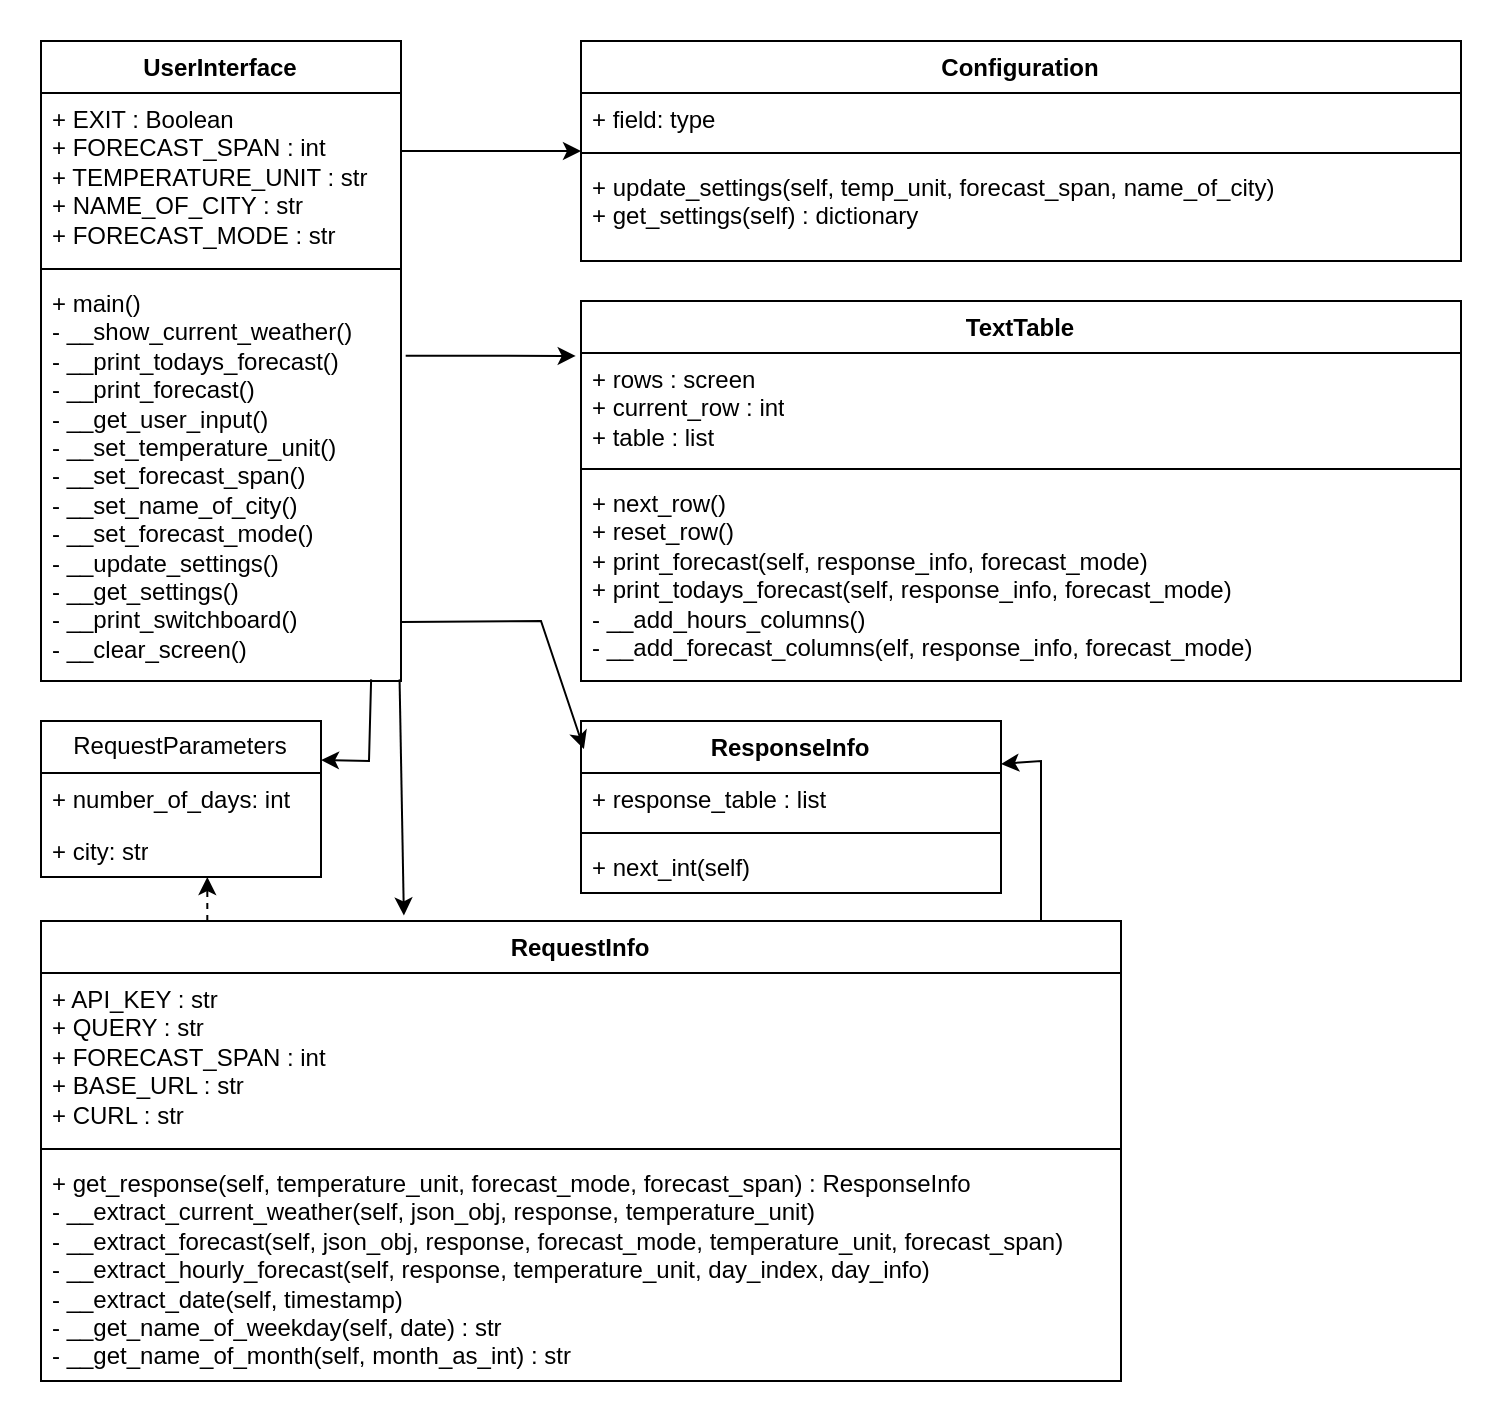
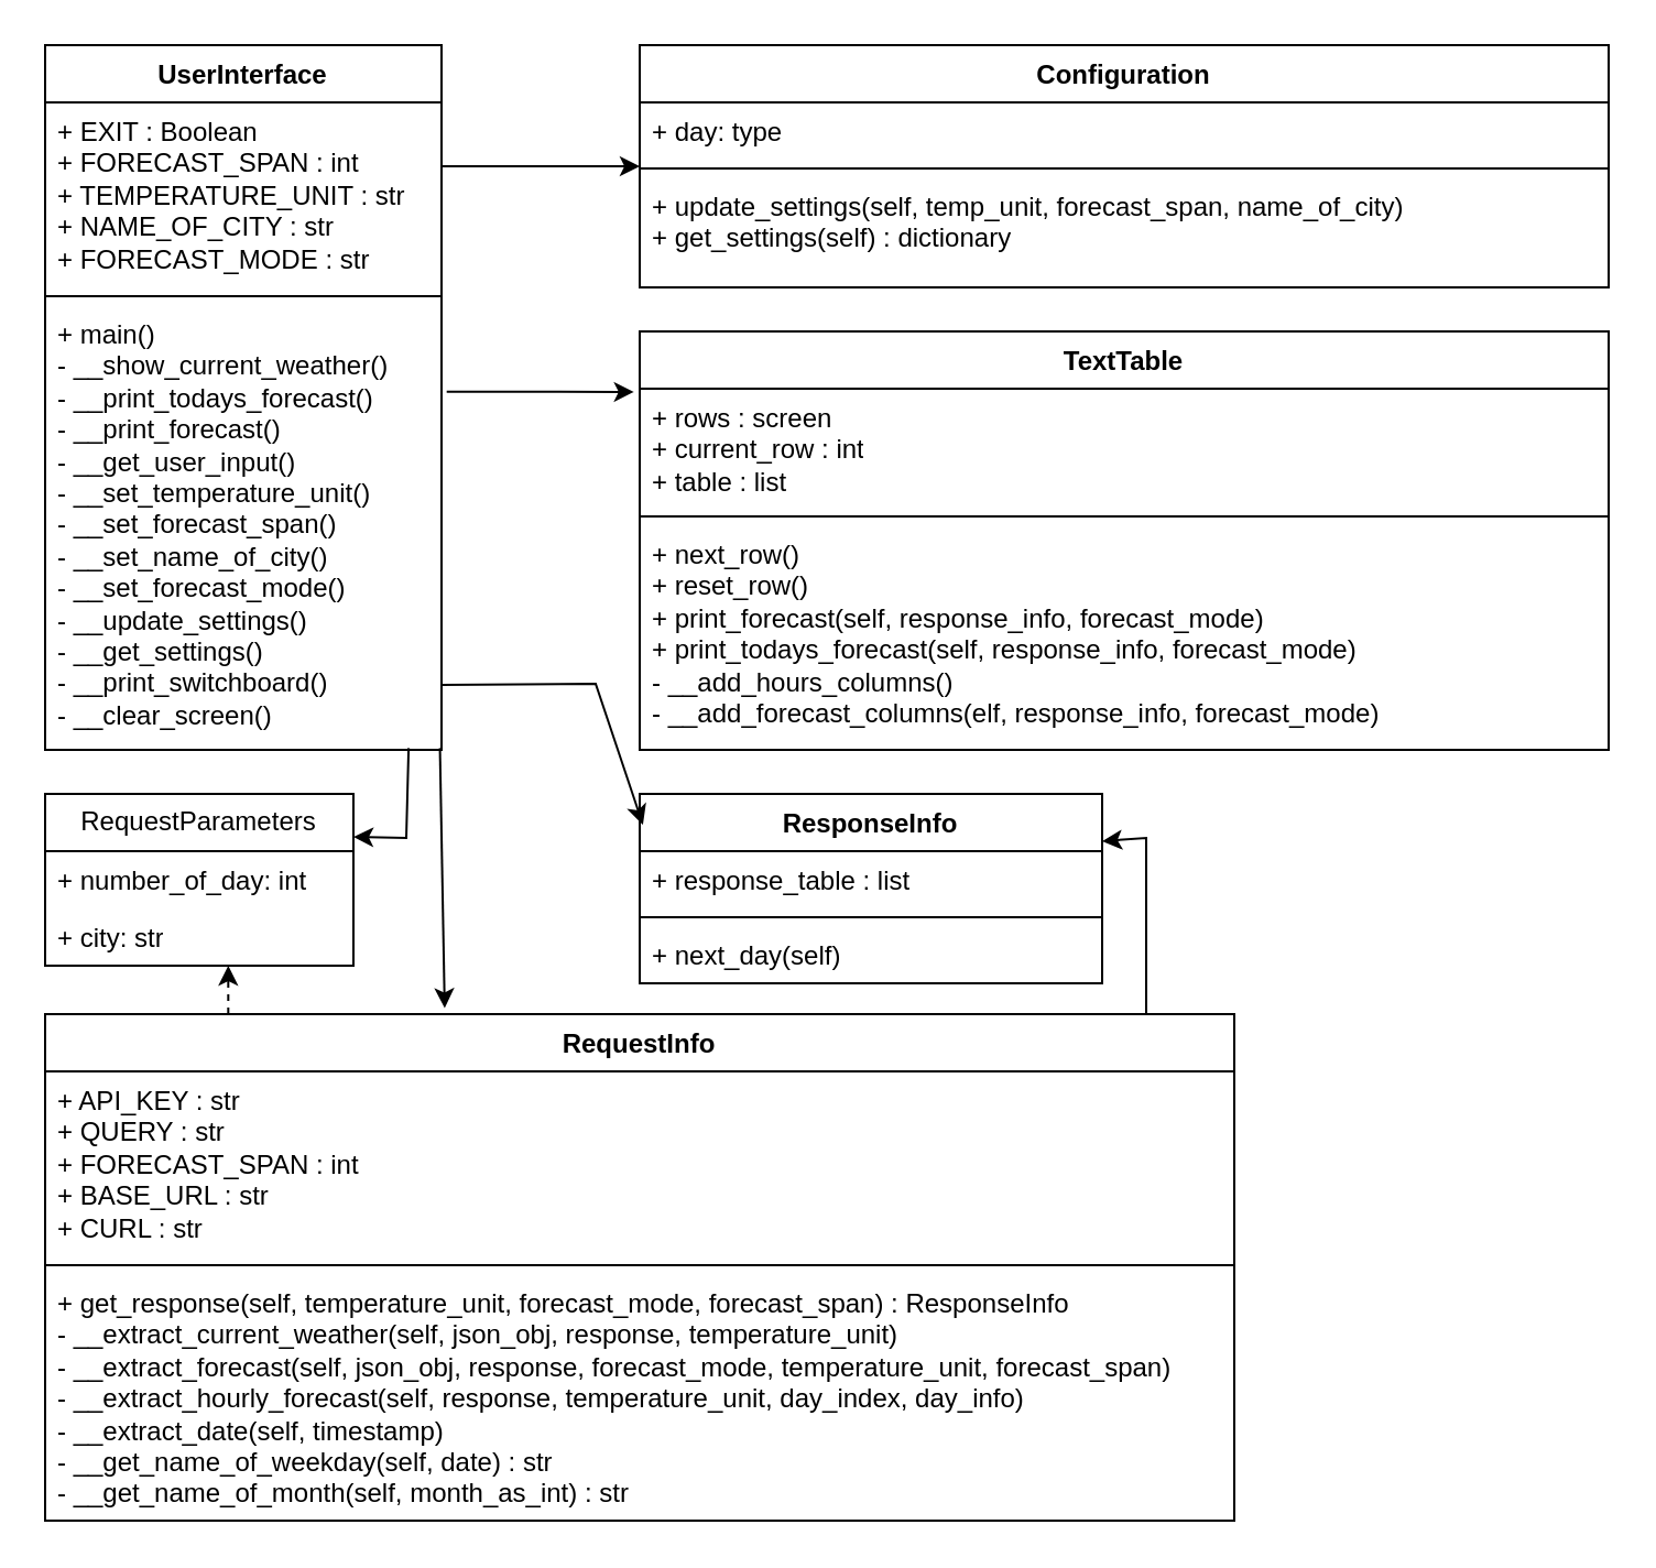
  <mxCell id="0" />
  <mxCell id="1" parent="0" />
  <mxCell id="2" value="UserInterface" style="swimlane;fontStyle=1;align=center;verticalAlign=top;childLayout=stackLayout;horizontal=1;startSize=26;horizontalStack=0;resizeParent=1;resizeParentMax=0;resizeLast=0;collapsible=1;marginBottom=0;whiteSpace=wrap;html=1;" vertex="1" parent="1"><mxGeometry x="20" y="20" width="180" height="320" as="geometry" /></mxCell>
  <mxCell id="3" value="+ EXIT : Boolean&lt;br&gt;+ FORECAST_SPAN : int&lt;br&gt;+ TEMPERATURE_UNIT : str&lt;br&gt;+ NAME_OF_CITY : str&lt;br&gt;+ FORECAST_MODE : str" style="text;strokeColor=none;fillColor=none;align=left;verticalAlign=top;spacingLeft=4;spacingRight=4;overflow=hidden;rotatable=0;points=[[0,0.5],[1,0.5]];portConstraint=eastwest;whiteSpace=wrap;html=1;" vertex="1" parent="2"><mxGeometry y="26" width="180" height="84" as="geometry" /></mxCell>
  <mxCell id="4" value="" style="line;strokeWidth=1;fillColor=none;align=left;verticalAlign=middle;spacingTop=-1;spacingLeft=3;spacingRight=3;rotatable=0;labelPosition=right;points=[];portConstraint=eastwest;strokeColor=inherit;" vertex="1" parent="2"><mxGeometry y="110" width="180" height="8" as="geometry" /></mxCell>
  <mxCell id="5" value="+ main()&lt;br&gt;- __show_current_weather()&lt;br&gt;- __print_todays_forecast()&lt;br&gt;- __print_forecast()&lt;br&gt;- __get_user_input()&lt;br&gt;- __set_temperature_unit()&lt;br&gt;- __set_forecast_span()&lt;br&gt;- __set_name_of_city()&lt;br&gt;- __set_forecast_mode()&lt;br&gt;- __update_settings()&lt;br&gt;- __get_settings()&lt;br&gt;- __print_switchboard()&lt;br&gt;- __clear_screen()" style="text;strokeColor=none;fillColor=none;align=left;verticalAlign=top;spacingLeft=4;spacingRight=4;overflow=hidden;rotatable=0;points=[[0,0.5],[1,0.5]];portConstraint=eastwest;whiteSpace=wrap;html=1;" vertex="1" parent="2"><mxGeometry y="118" width="180" height="202" as="geometry" /></mxCell>
  <mxCell id="6" value="TextTable" style="swimlane;fontStyle=1;align=center;verticalAlign=top;childLayout=stackLayout;horizontal=1;startSize=26;horizontalStack=0;resizeParent=1;resizeParentMax=0;resizeLast=0;collapsible=1;marginBottom=0;whiteSpace=wrap;html=1;" vertex="1" parent="1"><mxGeometry x="290" y="150" width="440" height="190" as="geometry" /></mxCell>
  <mxCell id="7" value="+ rows : screen&lt;br&gt;+ current_row : int&lt;br&gt;+ table : list" style="text;strokeColor=none;fillColor=none;align=left;verticalAlign=top;spacingLeft=4;spacingRight=4;overflow=hidden;rotatable=0;points=[[0,0.5],[1,0.5]];portConstraint=eastwest;whiteSpace=wrap;html=1;" vertex="1" parent="6"><mxGeometry y="26" width="440" height="54" as="geometry" /></mxCell>
  <mxCell id="8" value="" style="line;strokeWidth=1;fillColor=none;align=left;verticalAlign=middle;spacingTop=-1;spacingLeft=3;spacingRight=3;rotatable=0;labelPosition=right;points=[];portConstraint=eastwest;strokeColor=inherit;" vertex="1" parent="6"><mxGeometry y="80" width="440" height="8" as="geometry" /></mxCell>
  <mxCell id="9" value="+ next_row()&lt;br&gt;+ reset_row()&lt;br&gt;+&amp;nbsp;print_forecast(self, response_info, forecast_mode)&lt;br&gt;+&amp;nbsp;print_todays_forecast(self, response_info, forecast_mode)&lt;br&gt;- __add_hours_columns()&lt;br&gt;- __add_forecast_columns(elf, response_info, forecast_mode&lt;span style=&quot;background-color: initial;&quot;&gt;)&lt;/span&gt;" style="text;strokeColor=none;fillColor=none;align=left;verticalAlign=top;spacingLeft=4;spacingRight=4;overflow=hidden;rotatable=0;points=[[0,0.5],[1,0.5]];portConstraint=eastwest;whiteSpace=wrap;html=1;" vertex="1" parent="6"><mxGeometry y="88" width="440" height="102" as="geometry" /></mxCell>
  <mxCell id="10" value="RequestInfo" style="swimlane;fontStyle=1;align=center;verticalAlign=top;childLayout=stackLayout;horizontal=1;startSize=26;horizontalStack=0;resizeParent=1;resizeParentMax=0;resizeLast=0;collapsible=1;marginBottom=0;whiteSpace=wrap;html=1;" vertex="1" parent="1"><mxGeometry x="20" y="460" width="540" height="230" as="geometry" /></mxCell>
  <mxCell id="11" value="+ API_KEY : str&lt;br&gt;+ QUERY : str&lt;br&gt;+ FORECAST_SPAN : int&lt;br&gt;+ BASE_URL : str&lt;br&gt;+ CURL : str" style="text;strokeColor=none;fillColor=none;align=left;verticalAlign=top;spacingLeft=4;spacingRight=4;overflow=hidden;rotatable=0;points=[[0,0.5],[1,0.5]];portConstraint=eastwest;whiteSpace=wrap;html=1;" vertex="1" parent="10"><mxGeometry y="26" width="540" height="84" as="geometry" /></mxCell>
  <mxCell id="12" value="" style="line;strokeWidth=1;fillColor=none;align=left;verticalAlign=middle;spacingTop=-1;spacingLeft=3;spacingRight=3;rotatable=0;labelPosition=right;points=[];portConstraint=eastwest;strokeColor=inherit;" vertex="1" parent="10"><mxGeometry y="110" width="540" height="8" as="geometry" /></mxCell>
  <mxCell id="13" value="+ get_response(self, temperature_unit, forecast_mode, forecast_span) : ResponseInfo&lt;br&gt;- __extract_current_weather(self, json_obj, response, temperature_unit)&lt;br&gt;-&amp;nbsp;__extract_forecast(self, json_obj, response, forecast_mode, temperature_unit, forecast_span)&lt;br&gt;-&amp;nbsp;__extract_hourly_forecast(self, response, temperature_unit, day_index, day_info)&lt;br&gt;-&amp;nbsp;__extract_date(self, timestamp)&lt;br&gt;-&amp;nbsp;__get_name_of_weekday(self, date) : str&lt;br&gt;-&amp;nbsp;__get_name_of_month(self, month_as_int) : str" style="text;strokeColor=none;fillColor=none;align=left;verticalAlign=top;spacingLeft=4;spacingRight=4;overflow=hidden;rotatable=0;points=[[0,0.5],[1,0.5]];portConstraint=eastwest;whiteSpace=wrap;html=1;" vertex="1" parent="10"><mxGeometry y="118" width="540" height="112" as="geometry" /></mxCell>
  <mxCell id="14" value="ResponseInfo&lt;br&gt;" style="swimlane;fontStyle=1;align=center;verticalAlign=top;childLayout=stackLayout;horizontal=1;startSize=26;horizontalStack=0;resizeParent=1;resizeParentMax=0;resizeLast=0;collapsible=1;marginBottom=0;whiteSpace=wrap;html=1;" vertex="1" parent="1"><mxGeometry x="290" y="360" width="210" height="86" as="geometry" /></mxCell>
  <mxCell id="15" value="+ response_table : list" style="text;strokeColor=none;fillColor=none;align=left;verticalAlign=top;spacingLeft=4;spacingRight=4;overflow=hidden;rotatable=0;points=[[0,0.5],[1,0.5]];portConstraint=eastwest;whiteSpace=wrap;html=1;" vertex="1" parent="14"><mxGeometry y="26" width="210" height="26" as="geometry" /></mxCell>
  <mxCell id="16" value="" style="line;strokeWidth=1;fillColor=none;align=left;verticalAlign=middle;spacingTop=-1;spacingLeft=3;spacingRight=3;rotatable=0;labelPosition=right;points=[];portConstraint=eastwest;strokeColor=inherit;" vertex="1" parent="14"><mxGeometry y="52" width="210" height="8" as="geometry" /></mxCell>
- <mxCell id="17" value="+ next_int(self)" style="text;strokeColor=none;fillColor=none;align=left;verticalAlign=top;spacingLeft=4;spacingRight=4;overflow=hidden;rotatable=0;points=[[0,0.5],[1,0.5]];portConstraint=eastwest;whiteSpace=wrap;html=1;" vertex="1" parent="14"><mxGeometry y="60" width="210" height="26" as="geometry" /></mxCell>
+ <mxCell id="17" value="+ next_day(self)" style="text;strokeColor=none;fillColor=none;align=left;verticalAlign=top;spacingLeft=4;spacingRight=4;overflow=hidden;rotatable=0;points=[[0,0.5],[1,0.5]];portConstraint=eastwest;whiteSpace=wrap;html=1;" vertex="1" parent="14"><mxGeometry y="60" width="210" height="26" as="geometry" /></mxCell>
  <mxCell id="18" value="RequestParameters" style="swimlane;fontStyle=0;childLayout=stackLayout;horizontal=1;startSize=26;fillColor=none;horizontalStack=0;resizeParent=1;resizeParentMax=0;resizeLast=0;collapsible=1;marginBottom=0;whiteSpace=wrap;html=1;" vertex="1" parent="1"><mxGeometry x="20" y="360" width="140" height="78" as="geometry" /></mxCell>
- <mxCell id="19" value="+ number_of_days: int" style="text;strokeColor=none;fillColor=none;align=left;verticalAlign=top;spacingLeft=4;spacingRight=4;overflow=hidden;rotatable=0;points=[[0,0.5],[1,0.5]];portConstraint=eastwest;whiteSpace=wrap;html=1;" vertex="1" parent="18"><mxGeometry y="26" width="140" height="26" as="geometry" /></mxCell>
+ <mxCell id="19" value="+ number_of_day: int" style="text;strokeColor=none;fillColor=none;align=left;verticalAlign=top;spacingLeft=4;spacingRight=4;overflow=hidden;rotatable=0;points=[[0,0.5],[1,0.5]];portConstraint=eastwest;whiteSpace=wrap;html=1;" vertex="1" parent="18"><mxGeometry y="26" width="140" height="26" as="geometry" /></mxCell>
  <mxCell id="20" value="+ city: str" style="text;strokeColor=none;fillColor=none;align=left;verticalAlign=top;spacingLeft=4;spacingRight=4;overflow=hidden;rotatable=0;points=[[0,0.5],[1,0.5]];portConstraint=eastwest;whiteSpace=wrap;html=1;" vertex="1" parent="18"><mxGeometry y="52" width="140" height="26" as="geometry" /></mxCell>
  <mxCell id="21" value="Configuration" style="swimlane;fontStyle=1;align=center;verticalAlign=top;childLayout=stackLayout;horizontal=1;startSize=26;horizontalStack=0;resizeParent=1;resizeParentMax=0;resizeLast=0;collapsible=1;marginBottom=0;whiteSpace=wrap;html=1;" vertex="1" parent="1"><mxGeometry x="290" y="20" width="440" height="110" as="geometry" /></mxCell>
- <mxCell id="22" value="+ field: type" style="text;strokeColor=none;fillColor=none;align=left;verticalAlign=top;spacingLeft=4;spacingRight=4;overflow=hidden;rotatable=0;points=[[0,0.5],[1,0.5]];portConstraint=eastwest;whiteSpace=wrap;html=1;" vertex="1" parent="21"><mxGeometry y="26" width="440" height="26" as="geometry" /></mxCell>
+ <mxCell id="22" value="+ day: type" style="text;strokeColor=none;fillColor=none;align=left;verticalAlign=top;spacingLeft=4;spacingRight=4;overflow=hidden;rotatable=0;points=[[0,0.5],[1,0.5]];portConstraint=eastwest;whiteSpace=wrap;html=1;" vertex="1" parent="21"><mxGeometry y="26" width="440" height="26" as="geometry" /></mxCell>
  <mxCell id="23" value="" style="line;strokeWidth=1;fillColor=none;align=left;verticalAlign=middle;spacingTop=-1;spacingLeft=3;spacingRight=3;rotatable=0;labelPosition=right;points=[];portConstraint=eastwest;strokeColor=inherit;" vertex="1" parent="21"><mxGeometry y="52" width="440" height="8" as="geometry" /></mxCell>
  <mxCell id="24" value="+&amp;nbsp;update_settings(self, temp_unit, forecast_span, name_of_city)&lt;br&gt;+ get_settings(self) : dictionary" style="text;strokeColor=none;fillColor=none;align=left;verticalAlign=top;spacingLeft=4;spacingRight=4;overflow=hidden;rotatable=0;points=[[0,0.5],[1,0.5]];portConstraint=eastwest;whiteSpace=wrap;html=1;" vertex="1" parent="21"><mxGeometry y="60" width="440" height="50" as="geometry" /></mxCell>
  <mxCell id="25" value="" style="endArrow=classic;html=1;rounded=0;entryX=0;entryY=0.5;entryDx=0;entryDy=0;exitX=1;exitY=0.345;exitDx=0;exitDy=0;exitPerimeter=0;" edge="1" parent="1" source="3" target="21"><mxGeometry width="50" height="50" relative="1" as="geometry"><mxPoint x="220" y="110" as="sourcePoint" /><mxPoint x="270" y="60" as="targetPoint" /></mxGeometry></mxCell>
  <mxCell id="26" value="" style="endArrow=classic;html=1;rounded=0;exitX=1.013;exitY=0.195;exitDx=0;exitDy=0;exitPerimeter=0;entryX=-0.006;entryY=0.027;entryDx=0;entryDy=0;entryPerimeter=0;" edge="1" parent="1" source="5" target="7"><mxGeometry width="50" height="50" relative="1" as="geometry"><mxPoint x="220" y="200" as="sourcePoint" /><mxPoint x="270" y="150" as="targetPoint" /></mxGeometry></mxCell>
  <mxCell id="27" value="" style="endArrow=classic;html=1;rounded=0;entryX=1;entryY=0.25;entryDx=0;entryDy=0;exitX=0.917;exitY=0.996;exitDx=0;exitDy=0;exitPerimeter=0;" edge="1" parent="1" source="5" target="18"><mxGeometry width="50" height="50" relative="1" as="geometry"><mxPoint x="190" y="380" as="sourcePoint" /><mxPoint x="240" y="330" as="targetPoint" /><Array as="points"><mxPoint x="184" y="380" /></Array></mxGeometry></mxCell>
  <mxCell id="28" value="" style="endArrow=classic;html=1;rounded=0;entryX=0.594;entryY=1.001;entryDx=0;entryDy=0;entryPerimeter=0;exitX=0.154;exitY=0;exitDx=0;exitDy=0;exitPerimeter=0;dashed=1;" edge="1" parent="1" source="10" target="20"><mxGeometry width="50" height="50" relative="1" as="geometry"><mxPoint x="100" y="460" as="sourcePoint" /><mxPoint x="150" y="410" as="targetPoint" /></mxGeometry></mxCell>
  <mxCell id="29" value="" style="endArrow=classic;html=1;rounded=0;exitX=1.001;exitY=0.854;exitDx=0;exitDy=0;exitPerimeter=0;entryX=0.007;entryY=0.163;entryDx=0;entryDy=0;entryPerimeter=0;" edge="1" parent="1" source="5" target="14"><mxGeometry width="50" height="50" relative="1" as="geometry"><mxPoint x="220" y="360" as="sourcePoint" /><mxPoint x="270" y="310" as="targetPoint" /><Array as="points"><mxPoint x="270" y="310" /></Array></mxGeometry></mxCell>
  <mxCell id="30" value="" style="endArrow=classic;html=1;rounded=0;entryX=1;entryY=0.25;entryDx=0;entryDy=0;" edge="1" parent="1" target="14"><mxGeometry width="50" height="50" relative="1" as="geometry"><mxPoint x="520" y="460" as="sourcePoint" /><mxPoint x="610" y="374" as="targetPoint" /><Array as="points"><mxPoint x="520" y="380" /></Array></mxGeometry></mxCell>
  <mxCell id="31" value="" style="endArrow=classic;html=1;rounded=0;entryX=0.336;entryY=-0.012;entryDx=0;entryDy=0;entryPerimeter=0;exitX=0.996;exitY=0.996;exitDx=0;exitDy=0;exitPerimeter=0;" edge="1" parent="1" source="5" target="10"><mxGeometry width="50" height="50" relative="1" as="geometry"><mxPoint x="200" y="350" as="sourcePoint" /><mxPoint x="260" y="340" as="targetPoint" /></mxGeometry></mxCell>
